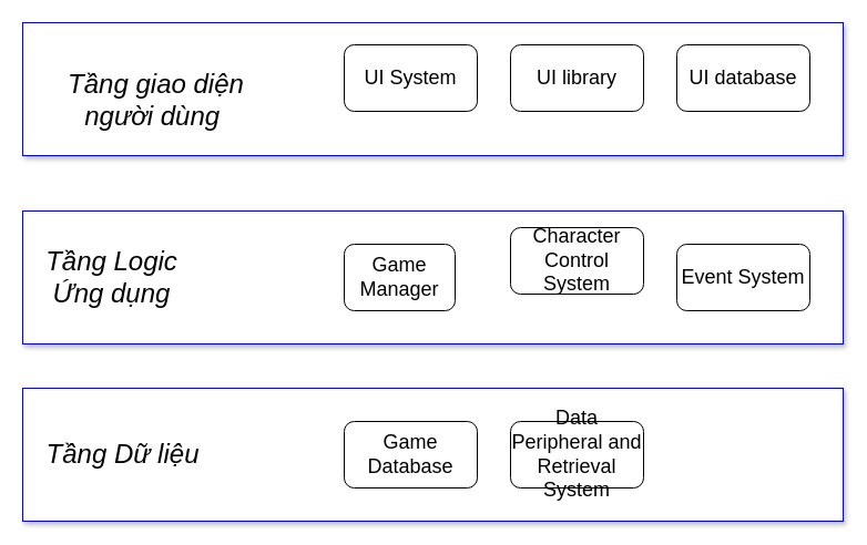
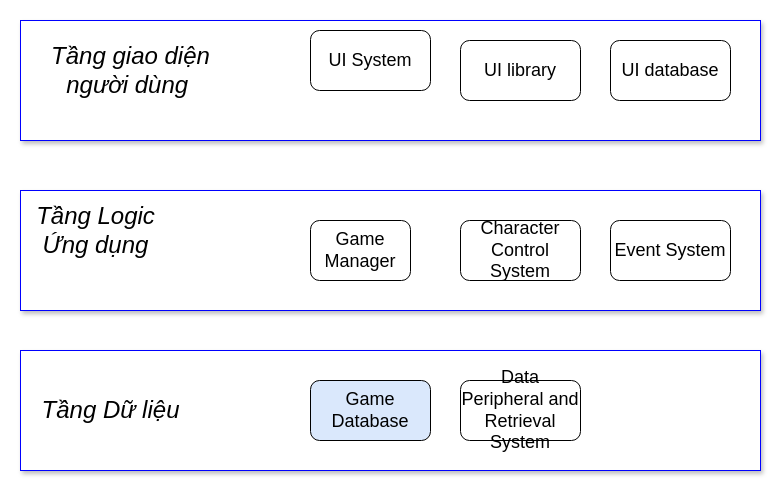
  <mxCell id="0" />
  <mxCell id="1" parent="0" />
  <mxCell id="2" value="" style="rounded=0;whiteSpace=wrap;html=1;strokeColor=#0000FF;shadow=1;" vertex="1" parent="1"><mxGeometry x="20" y="20" width="740" height="120" as="geometry" /></mxCell>
- <mxCell id="3" value="&lt;span style=&quot;font-size: 24px;&quot;&gt;&lt;i&gt;Tầng giao diện &lt;br&gt;người dùng&amp;nbsp;&lt;/i&gt;&lt;/span&gt;" style="text;html=1;align=center;verticalAlign=middle;resizable=0;points=[];autosize=1;strokeColor=none;fillColor=none;" vertex="1" parent="1"><mxGeometry x="50" y="55" width="180" height="70" as="geometry" /></mxCell>
- <mxCell id="4" value="&lt;font style=&quot;font-size: 18px;&quot;&gt;UI System&lt;/font&gt;" style="rounded=1;whiteSpace=wrap;html=1;" vertex="1" parent="1"><mxGeometry x="310" y="40" width="120" height="60" as="geometry" /></mxCell>
+ <mxCell id="3" value="&lt;span style=&quot;font-size: 24px;&quot;&gt;&lt;i&gt;Tầng giao diện &lt;br&gt;người dùng&amp;nbsp;&lt;/i&gt;&lt;/span&gt;" style="text;html=1;align=center;verticalAlign=middle;resizable=0;points=[];autosize=1;strokeColor=none;fillColor=none;" vertex="1" parent="1"><mxGeometry x="40" y="35" width="180" height="70" as="geometry" /></mxCell>
+ <mxCell id="4" value="&lt;font style=&quot;font-size: 18px;&quot;&gt;UI System&lt;/font&gt;" style="rounded=1;whiteSpace=wrap;html=1;" vertex="1" parent="1"><mxGeometry x="310" y="30" width="120" height="60" as="geometry" /></mxCell>
  <mxCell id="5" value="&lt;font style=&quot;font-size: 18px;&quot;&gt;UI library&lt;/font&gt;" style="rounded=1;whiteSpace=wrap;html=1;" vertex="1" parent="1"><mxGeometry x="460" y="40" width="120" height="60" as="geometry" /></mxCell>
  <mxCell id="6" value="&lt;font style=&quot;font-size: 18px;&quot;&gt;UI database&lt;/font&gt;" style="rounded=1;whiteSpace=wrap;html=1;" vertex="1" parent="1"><mxGeometry x="610" y="40" width="120" height="60" as="geometry" /></mxCell>
  <mxCell id="7" value="" style="rounded=0;whiteSpace=wrap;html=1;strokeColor=#0000FF;shadow=1;" vertex="1" parent="1"><mxGeometry x="20" y="190" width="740" height="120" as="geometry" /></mxCell>
- <mxCell id="8" value="&lt;font style=&quot;font-size: 24px;&quot;&gt;&lt;i&gt;Tầng Logic &lt;br&gt;Ứng dụng&lt;/i&gt;&lt;/font&gt;" style="text;html=1;align=center;verticalAlign=middle;resizable=0;points=[];autosize=1;strokeColor=none;fillColor=none;" vertex="1" parent="1"><mxGeometry x="30" y="215" width="140" height="70" as="geometry" /></mxCell>
+ <mxCell id="8" value="&lt;font style=&quot;font-size: 24px;&quot;&gt;&lt;i&gt;Tầng Logic &lt;br&gt;Ứng dụng&lt;/i&gt;&lt;/font&gt;" style="text;html=1;align=center;verticalAlign=middle;resizable=0;points=[];autosize=1;strokeColor=none;fillColor=none;" vertex="1" parent="1"><mxGeometry x="25" y="195" width="140" height="70" as="geometry" /></mxCell>
  <mxCell id="9" value="&lt;font style=&quot;font-size: 18px;&quot;&gt;Game Manager&lt;/font&gt;" style="rounded=1;whiteSpace=wrap;html=1;" vertex="1" parent="1"><mxGeometry x="310" y="220" width="100" height="60" as="geometry" /></mxCell>
- <mxCell id="10" value="&lt;font style=&quot;font-size: 18px;&quot;&gt;Character Control System&lt;/font&gt;" style="rounded=1;whiteSpace=wrap;html=1;" vertex="1" parent="1"><mxGeometry x="460" y="205" width="120" height="60" as="geometry" /></mxCell>
+ <mxCell id="10" value="&lt;font style=&quot;font-size: 18px;&quot;&gt;Character Control System&lt;/font&gt;" style="rounded=1;whiteSpace=wrap;html=1;" vertex="1" parent="1"><mxGeometry x="460" y="220" width="120" height="60" as="geometry" /></mxCell>
  <mxCell id="11" value="&lt;font style=&quot;font-size: 18px;&quot;&gt;Event System&lt;/font&gt;" style="rounded=1;whiteSpace=wrap;html=1;" vertex="1" parent="1"><mxGeometry x="610" y="220" width="120" height="60" as="geometry" /></mxCell>
  <mxCell id="12" value="" style="rounded=0;whiteSpace=wrap;html=1;strokeColor=#0000FF;shadow=1;" vertex="1" parent="1"><mxGeometry x="20" y="350" width="740" height="120" as="geometry" /></mxCell>
  <mxCell id="13" value="&lt;font style=&quot;font-size: 24px;&quot;&gt;&lt;i&gt;Tầng Dữ liệu&lt;/i&gt;&lt;/font&gt;" style="text;html=1;align=center;verticalAlign=middle;resizable=0;points=[];autosize=1;strokeColor=none;fillColor=none;" vertex="1" parent="1"><mxGeometry x="30" y="390" width="160" height="40" as="geometry" /></mxCell>
- <mxCell id="14" value="&lt;font style=&quot;font-size: 18px;&quot;&gt;Game Database&lt;/font&gt;" style="rounded=1;whiteSpace=wrap;html=1;" vertex="1" parent="1"><mxGeometry x="310" y="380" width="120" height="60" as="geometry" /></mxCell>
+ <mxCell id="14" value="&lt;font style=&quot;font-size: 18px;&quot;&gt;Game Database&lt;/font&gt;" style="rounded=1;whiteSpace=wrap;html=1;fillColor=#dae8fc;" vertex="1" parent="1"><mxGeometry x="310" y="380" width="120" height="60" as="geometry" /></mxCell>
  <mxCell id="15" value="&lt;font style=&quot;font-size: 18px;&quot;&gt;Data Peripheral and Retrieval System&lt;/font&gt;" style="rounded=1;whiteSpace=wrap;html=1;" vertex="1" parent="1"><mxGeometry x="460" y="380" width="120" height="60" as="geometry" /></mxCell>
